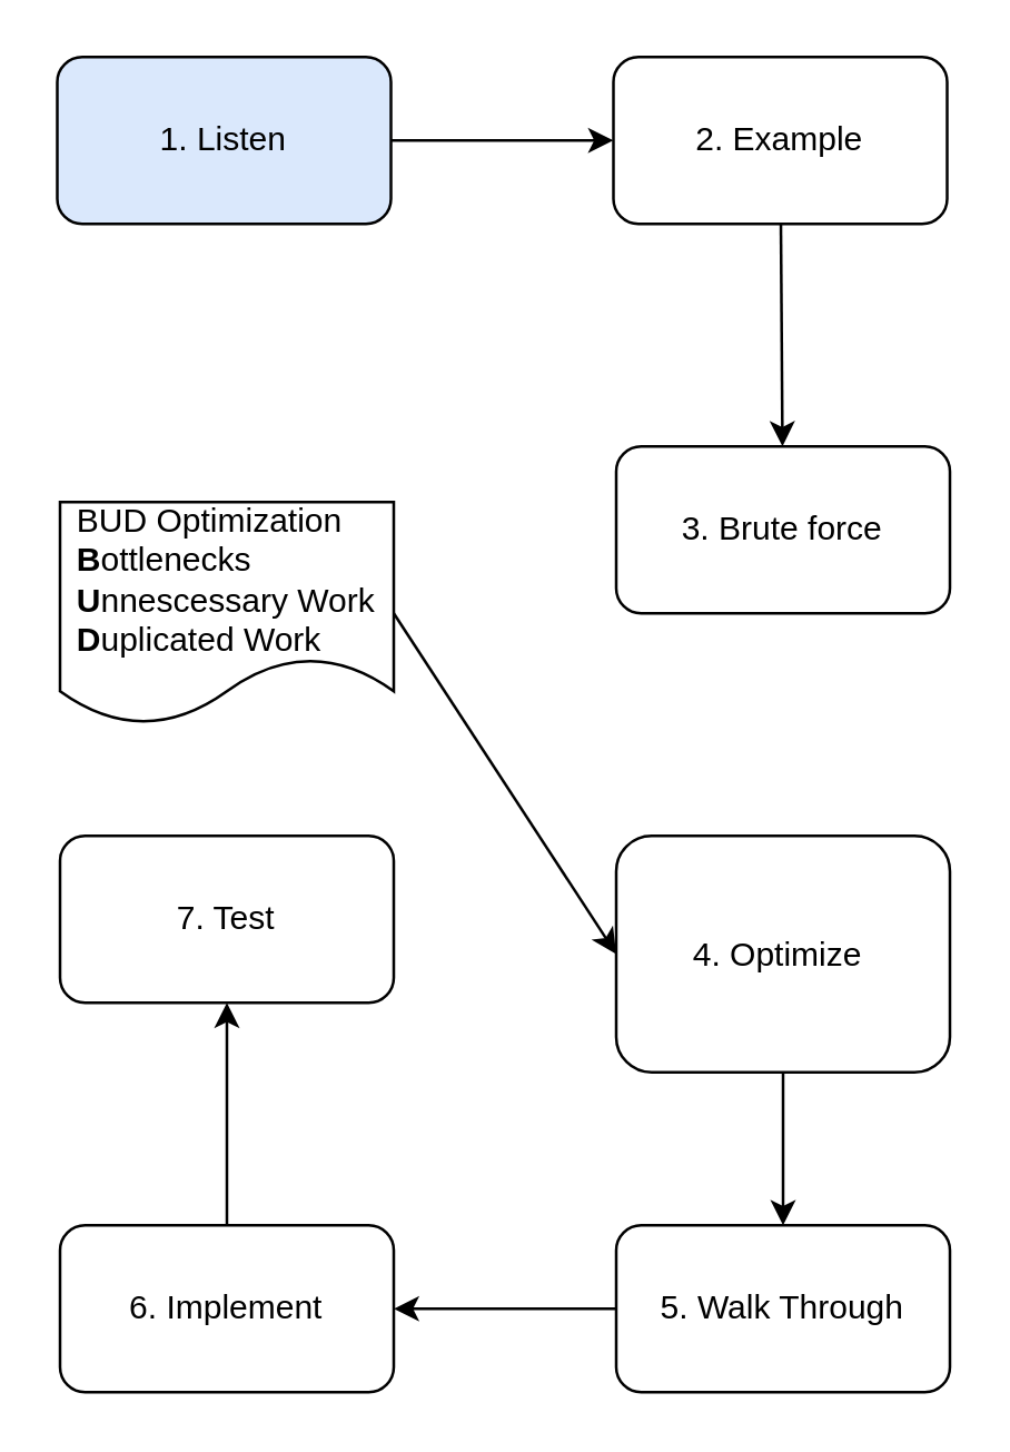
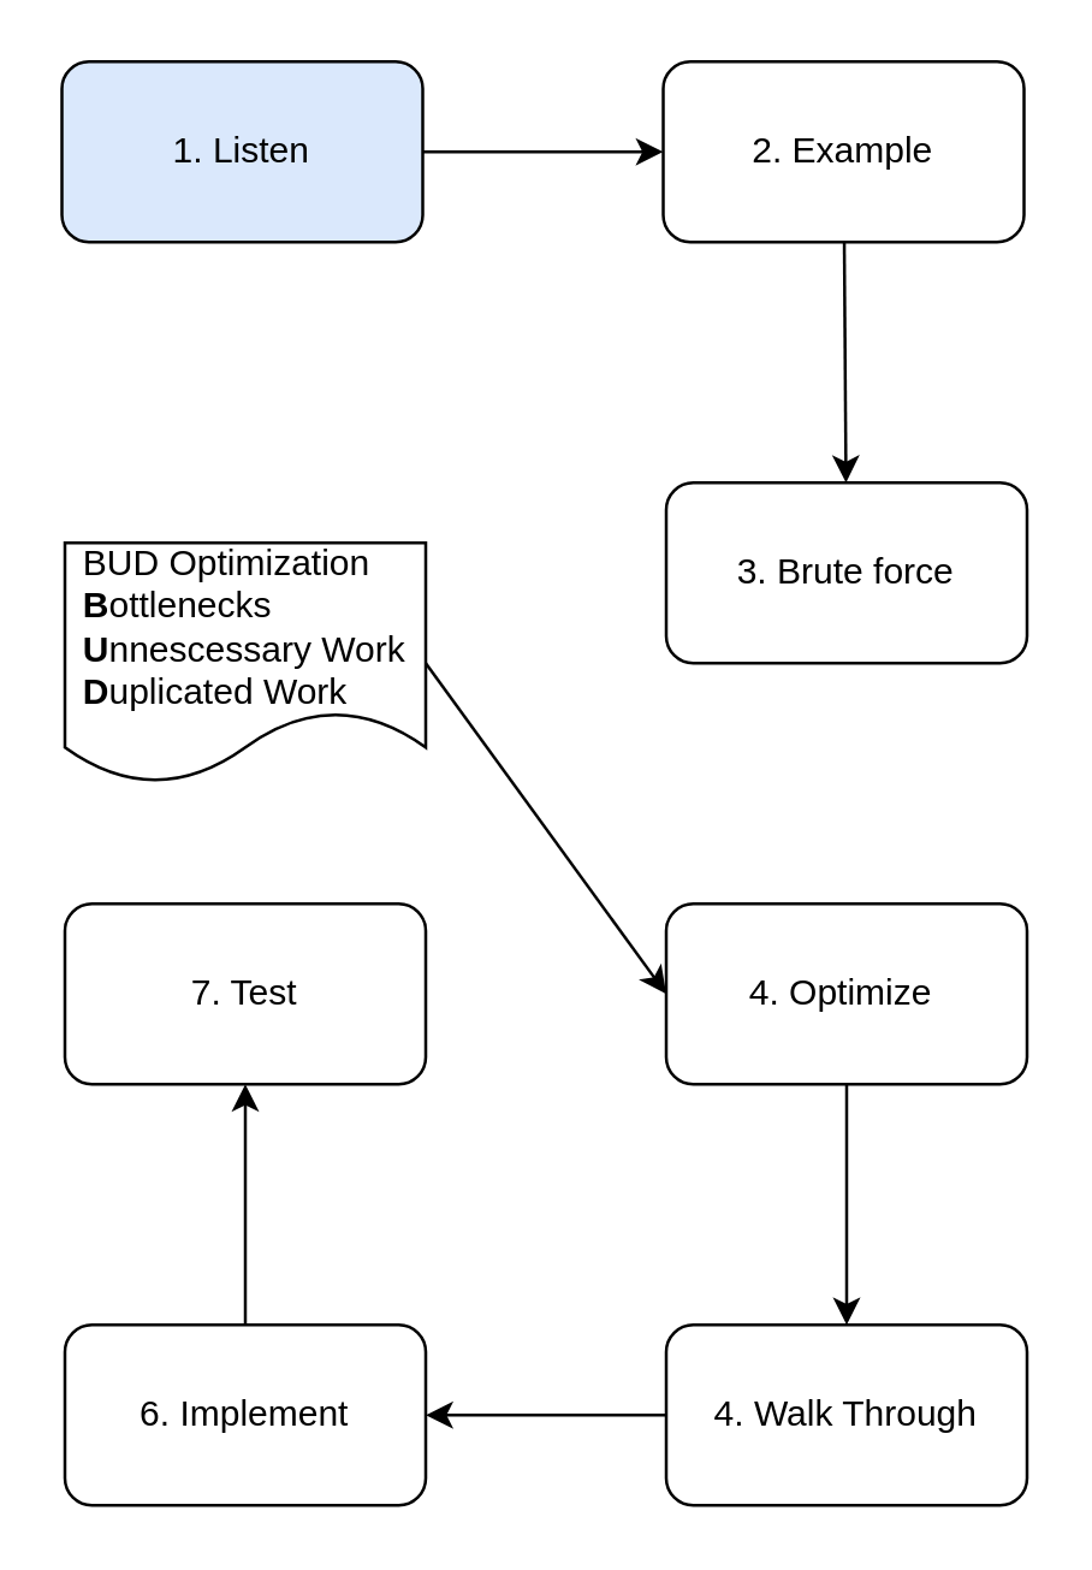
  <mxCell id="0" />
  <mxCell id="1" parent="0" />
  <mxCell id="2" value="" style="edgeStyle=none;html=1;" edge="1" parent="1" source="3" target="5"><mxGeometry relative="1" as="geometry" /></mxCell>
  <mxCell id="3" value="1. Listen" style="rounded=1;whiteSpace=wrap;html=1;fillColor=#dae8fc;" vertex="1" parent="1"><mxGeometry x="20" y="20" width="120" height="60" as="geometry" /></mxCell>
  <mxCell id="4" value="" style="edgeStyle=none;html=1;" edge="1" parent="1" source="5" target="6"><mxGeometry relative="1" as="geometry" /></mxCell>
  <mxCell id="5" value="2. Example" style="rounded=1;whiteSpace=wrap;html=1;" vertex="1" parent="1"><mxGeometry x="220" y="20" width="120" height="60" as="geometry" /></mxCell>
  <mxCell id="6" value="3. Brute force" style="rounded=1;whiteSpace=wrap;html=1;" vertex="1" parent="1"><mxGeometry x="221" y="160" width="120" height="60" as="geometry" /></mxCell>
  <mxCell id="7" value="" style="edgeStyle=none;html=1;" edge="1" parent="1" source="8" target="10"><mxGeometry relative="1" as="geometry" /></mxCell>
- <mxCell id="8" value="4. Optimize&amp;nbsp;" style="rounded=1;whiteSpace=wrap;html=1;" vertex="1" parent="1"><mxGeometry x="221" y="300" width="120" height="85" as="geometry" /></mxCell>
+ <mxCell id="8" value="4. Optimize&amp;nbsp;" style="rounded=1;whiteSpace=wrap;html=1;" vertex="1" parent="1"><mxGeometry x="221" y="300" width="120" height="60" as="geometry" /></mxCell>
  <mxCell id="9" value="" style="edgeStyle=none;html=1;" edge="1" parent="1" source="10" target="12"><mxGeometry relative="1" as="geometry" /></mxCell>
- <mxCell id="10" value="5. Walk Through" style="rounded=1;whiteSpace=wrap;html=1;" vertex="1" parent="1"><mxGeometry x="221" y="440" width="120" height="60" as="geometry" /></mxCell>
+ <mxCell id="10" value="4. Walk Through" style="rounded=1;whiteSpace=wrap;html=1;" vertex="1" parent="1"><mxGeometry x="221" y="440" width="120" height="60" as="geometry" /></mxCell>
  <mxCell id="11" value="" style="edgeStyle=none;html=1;" edge="1" parent="1" source="12" target="13"><mxGeometry relative="1" as="geometry" /></mxCell>
  <mxCell id="12" value="6. Implement" style="rounded=1;whiteSpace=wrap;html=1;" vertex="1" parent="1"><mxGeometry x="21" y="440" width="120" height="60" as="geometry" /></mxCell>
  <mxCell id="13" value="7. Test" style="rounded=1;whiteSpace=wrap;html=1;" vertex="1" parent="1"><mxGeometry x="21" y="300" width="120" height="60" as="geometry" /></mxCell>
  <mxCell id="14" style="edgeStyle=none;html=1;entryX=0;entryY=0.5;entryDx=0;entryDy=0;exitX=1;exitY=0.5;exitDx=0;exitDy=0;" edge="1" parent="1" source="15" target="8"><mxGeometry relative="1" as="geometry"><mxPoint x="132" y="260" as="sourcePoint" /></mxGeometry></mxCell>
  <mxCell id="15" value="&lt;div style=&quot;text-align: justify;&quot;&gt;&lt;span style=&quot;background-color: initial;&quot;&gt;BUD Optimization&lt;/span&gt;&lt;/div&gt;&lt;div style=&quot;text-align: justify;&quot;&gt;&lt;span style=&quot;background-color: initial;&quot;&gt;&lt;b&gt;B&lt;/b&gt;ottlenecks&lt;/span&gt;&lt;/div&gt;&lt;div style=&quot;text-align: justify;&quot;&gt;&lt;span style=&quot;background-color: initial;&quot;&gt;&lt;b&gt;U&lt;/b&gt;nnescessary Work&lt;/span&gt;&lt;/div&gt;&lt;div style=&quot;text-align: justify;&quot;&gt;&lt;span style=&quot;background-color: initial;&quot;&gt;&lt;b&gt;D&lt;/b&gt;uplicated Work&lt;/span&gt;&lt;/div&gt;" style="shape=document;whiteSpace=wrap;html=1;boundedLbl=1;" vertex="1" parent="1"><mxGeometry x="21" y="180" width="120" height="80" as="geometry" /></mxCell>
